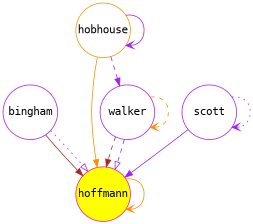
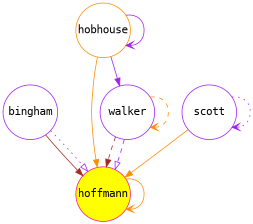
  digraph {
    fontname="DejaVu Sans Mono"
    node [color=purple fillcolor=white fixedsize=true fontname="DejaVu Sans Mono" shape=circle style=filled]
    edge [arrowhead=normal color=purple fontname="DejaVu Sans Mono" penwidth=1 style=bold]
    bingham [height=1 width=1]
    hoffmann [color=deeppink fillcolor=yellow height=1 width=1]
    hobhouse [color=darkorange height=1 width=1]
    walker [height=1 width=1]
    scott [height=1 width=1]
    bingham -> hoffmann [color=brown]
    bingham -> hoffmann [arrowhead=onormal style=dotted]
    hoffmann -> hoffmann [arrowhead=vee color=darkorange]
    hobhouse -> hoffmann [color=darkorange]
    hobhouse -> hobhouse [arrowhead=vee]
-   hobhouse -> walker [style=dashed]
+   hobhouse -> walker
    walker -> hoffmann [color=brown style=dashed]
    walker -> hoffmann [arrowhead=onormal style=dashed]
    walker -> walker [arrowhead=vee color=darkorange style=dashed]
-   scott -> hoffmann
+   scott -> hoffmann [color=darkorange]
    scott -> scott [arrowhead=vee style=dotted]
  }
